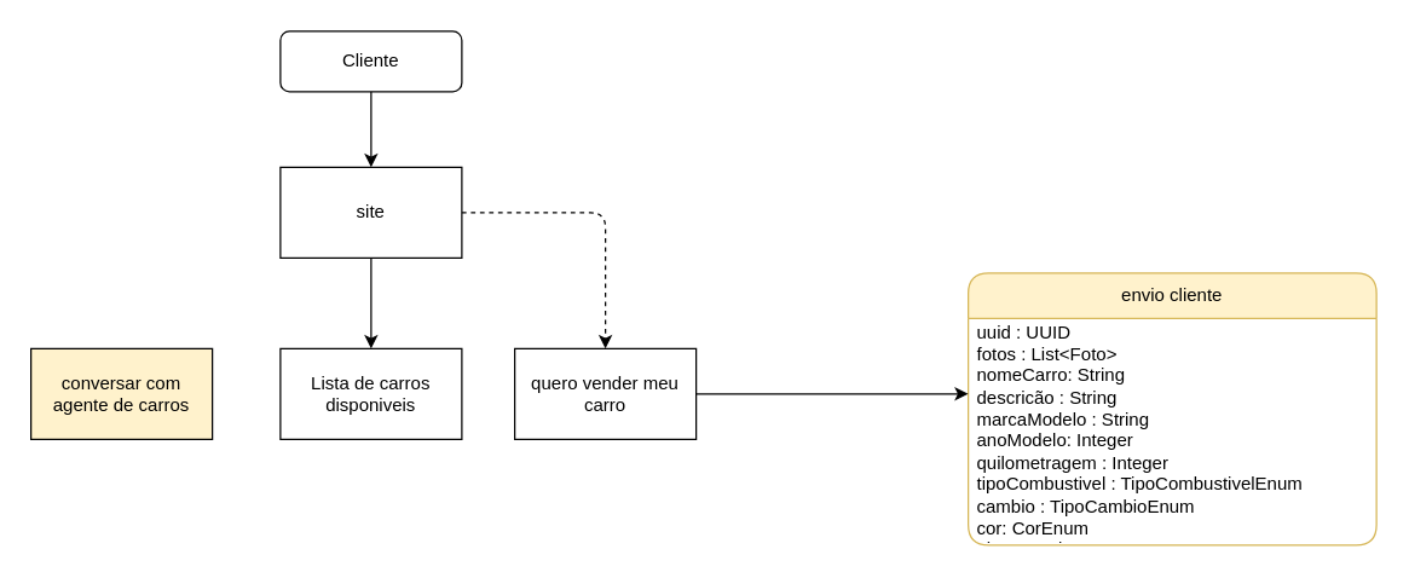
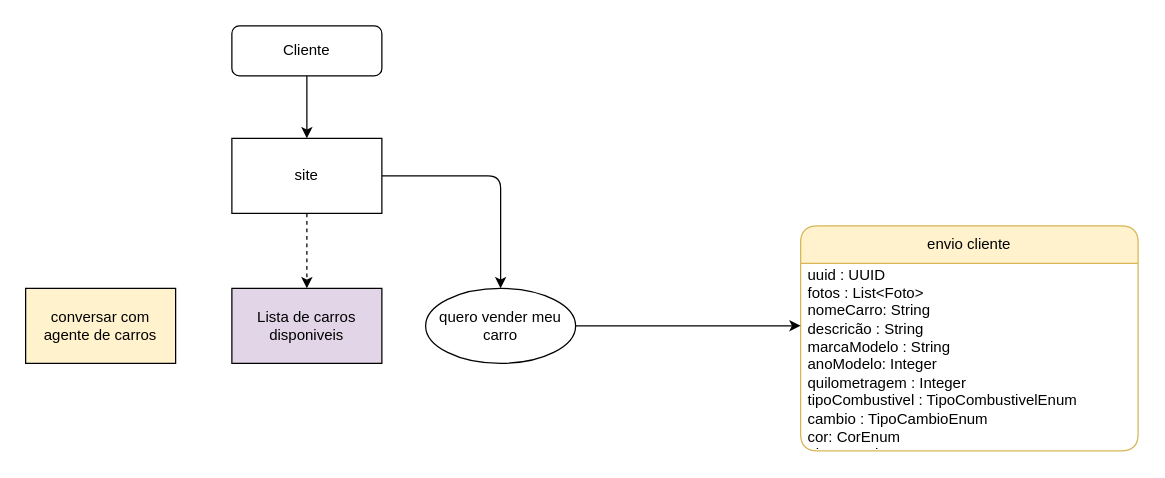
  <mxCell id="0" />
  <mxCell id="1" parent="0" />
  <mxCell id="2" style="edgeStyle=none;html=1;" edge="1" parent="1" source="3" target="6"><mxGeometry relative="1" as="geometry" /></mxCell>
  <mxCell id="3" value="Cliente" style="rounded=1;whiteSpace=wrap;html=1;" vertex="1" parent="1"><mxGeometry x="185" y="20" width="120" height="40" as="geometry" /></mxCell>
- <mxCell id="4" style="edgeStyle=none;html=1;" edge="1" parent="1" source="6" target="8"><mxGeometry relative="1" as="geometry" /></mxCell>
- <mxCell id="5" style="edgeStyle=none;html=1;entryX=0.5;entryY=0;entryDx=0;entryDy=0;dashed=1;" edge="1" parent="1" source="6" target="9"><mxGeometry relative="1" as="geometry"><Array as="points"><mxPoint x="400" y="140" /></Array></mxGeometry></mxCell>
+ <mxCell id="4" style="edgeStyle=none;html=1;dashed=1;" edge="1" parent="1" source="6" target="8"><mxGeometry relative="1" as="geometry" /></mxCell>
+ <mxCell id="5" style="edgeStyle=none;html=1;entryX=0.5;entryY=0;entryDx=0;entryDy=0;" edge="1" parent="1" source="6" target="9"><mxGeometry relative="1" as="geometry"><Array as="points"><mxPoint x="400" y="140" /></Array></mxGeometry></mxCell>
  <mxCell id="6" value="site" style="rounded=0;whiteSpace=wrap;html=1;fillStyle=auto;" vertex="1" parent="1"><mxGeometry x="185" y="110" width="120" height="60" as="geometry" /></mxCell>
  <mxCell id="7" value="conversar com agente de carros" style="rounded=0;whiteSpace=wrap;html=1;fillColor=#fff2cc;" vertex="1" parent="1"><mxGeometry x="20" y="230" width="120" height="60" as="geometry" /></mxCell>
- <mxCell id="8" value="Lista de carros disponiveis" style="rounded=0;whiteSpace=wrap;html=1;" vertex="1" parent="1"><mxGeometry x="185" y="230" width="120" height="60" as="geometry" /></mxCell>
- <mxCell id="9" value="quero vender meu carro" style="rounded=0;whiteSpace=wrap;html=1;" vertex="1" parent="1"><mxGeometry x="340" y="230" width="120" height="60" as="geometry" /></mxCell>
+ <mxCell id="8" value="Lista de carros disponiveis" style="rounded=0;whiteSpace=wrap;html=1;fillColor=#e1d5e7;" vertex="1" parent="1"><mxGeometry x="185" y="230" width="120" height="60" as="geometry" /></mxCell>
+ <mxCell id="9" value="quero vender meu carro" style="ellipse;whiteSpace=wrap;html=1;" vertex="1" parent="1"><mxGeometry x="340" y="230" width="120" height="60" as="geometry" /></mxCell>
  <mxCell id="10" value="envio cliente" style="swimlane;fontStyle=0;childLayout=stackLayout;horizontal=1;startSize=30;horizontalStack=0;resizeParent=1;resizeParentMax=0;resizeLast=0;collapsible=1;marginBottom=0;whiteSpace=wrap;html=1;fillColor=#fff2cc;strokeColor=#d6b656;rounded=1;" vertex="1" parent="1"><mxGeometry x="640" y="180" width="270" height="180" as="geometry"><mxRectangle x="520" y="570" width="110" height="30" as="alternateBounds" /></mxGeometry></mxCell>
  <mxCell id="11" value="&lt;div&gt;uuid : UUID&lt;/div&gt;fotos : List&amp;lt;Foto&amp;gt;&lt;div&gt;nomeCarro: String&lt;/div&gt;&lt;div&gt;descricão : String&lt;/div&gt;&lt;div&gt;marcaModelo : String&lt;/div&gt;&lt;div&gt;anoModelo: Integer&lt;/div&gt;&lt;div&gt;quilometragem : Integer&lt;/div&gt;&lt;div&gt;tipoCombustivel : TipoCombustivelEnum&lt;/div&gt;&lt;div&gt;cambio : TipoCambioEnum&lt;/div&gt;&lt;div&gt;cor: CorEnum&lt;/div&gt;&lt;div&gt;placa : String&lt;/div&gt;" style="text;strokeColor=none;fillColor=none;align=left;verticalAlign=middle;spacingLeft=4;spacingRight=4;overflow=hidden;points=[[0,0.5],[1,0.5]];portConstraint=eastwest;rotatable=0;whiteSpace=wrap;html=1;" vertex="1" parent="10"><mxGeometry y="30" width="270" height="150" as="geometry" /></mxCell>
  <mxCell id="12" style="edgeStyle=none;html=1;entryX=0;entryY=0.333;entryDx=0;entryDy=0;entryPerimeter=0;" edge="1" parent="1" source="9" target="11"><mxGeometry relative="1" as="geometry" /></mxCell>
